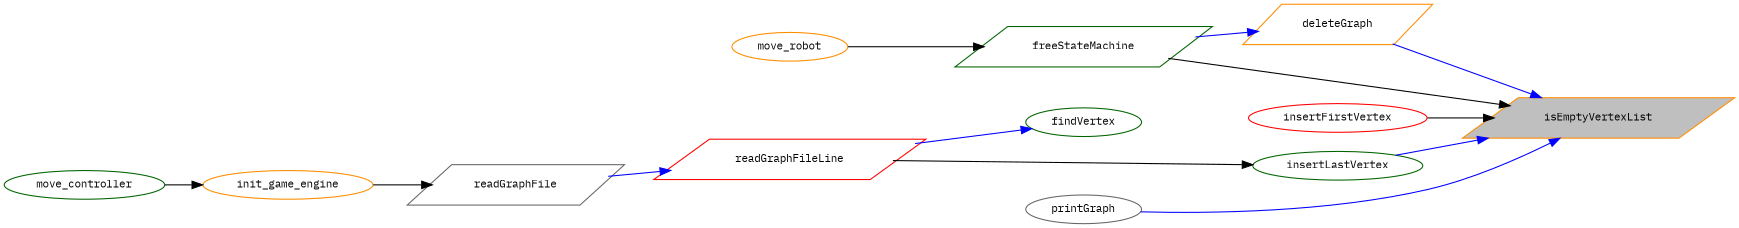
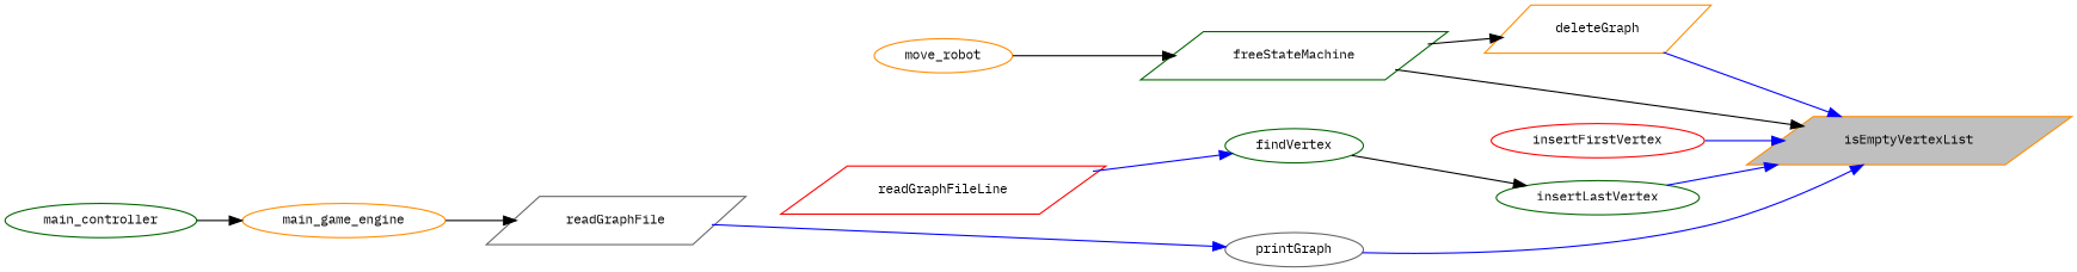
  digraph {
    fontname="IBM Plex Mono"
    rankdir=RL
    node [color=darkorange fillcolor=white fontname="IBM Plex Mono" fontsize=10 shape=ellipse style=filled]
    edge [color=blue dir=back fontname="IBM Plex Mono" fontsize=10 labelfontname=Helvetica labelfontsize=10 style=solid]
    n1 [fillcolor=grey75 fontcolor=black height=0.2 label=isEmptyVertexList shape=parallelogram width=0.4]
    n2 [height=0.2 label=deleteGraph shape=parallelogram width=0.4]
    n3 [color=darkgreen height=0.2 label=freeStateMachine shape=parallelogram width=0.4]
    n4 [color=red height=0.2 label=insertFirstVertex width=0.4]
    n5 [color=darkgreen height=0.2 label=insertLastVertex width=0.4]
    n6 [color=gray40 height=0.2 label=printGraph width=0.4]
    n7 [height=0.2 label=move_robot width=0.4]
    n8 [color=darkgreen height=0.2 label=findVertex width=0.4]
    n9 [color=red height=0.2 label=readGraphFileLine shape=parallelogram width=0.4]
-   n10 [color=darkgreen height=0.2 label=move_controller width=0.4]
+   n10 [color=darkgreen height=0.2 label=main_controller width=0.4]
    n11 [color=gray40 height=0.2 label=readGraphFile shape=parallelogram width=0.4]
-   n12 [height=0.2 label=init_game_engine width=0.4]
+   n12 [height=0.2 label=main_game_engine width=0.4]
    n1 -> n2
    n1 -> n3 [color=black]
-   n1 -> n4 [color=black]
+   n1 -> n4
    n1 -> n5
    n1 -> n6
-   n2 -> n3
+   n2 -> n3 [color=black]
    n3 -> n7 [color=black]
-   n5 -> n9 [color=black]
+   n5 -> n8 [color=black]
    n8 -> n9
-   n9 -> n11
+   n6 -> n11
    n11 -> n12 [color=black]
    n12 -> n10 [color=black]
  }
